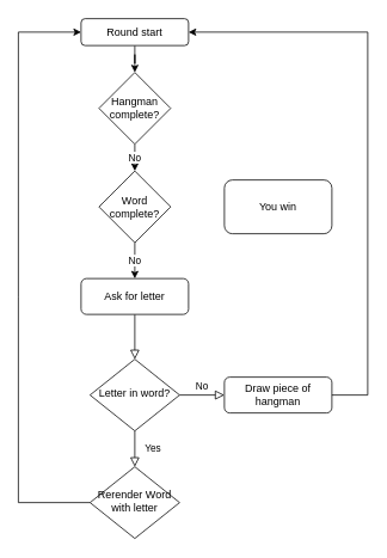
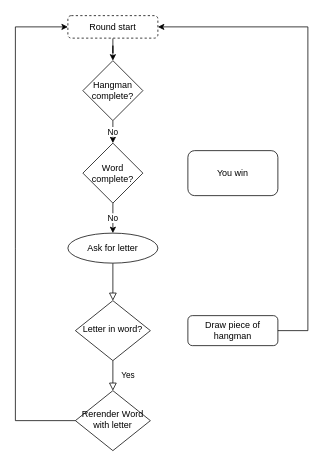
  <mxCell id="0" />
  <mxCell id="1" parent="0" />
  <mxCell id="2" value="" style="rounded=0;html=1;jettySize=auto;orthogonalLoop=1;fontSize=11;endArrow=block;endFill=0;endSize=8;strokeWidth=1;shadow=0;labelBackgroundColor=none;edgeStyle=orthogonalEdgeStyle;" parent="1" source="3" target="6" edge="1"><mxGeometry relative="1" as="geometry" /></mxCell>
- <mxCell id="3" value="Ask for letter" style="rounded=1;whiteSpace=wrap;html=1;fontSize=12;glass=0;strokeWidth=1;shadow=0;" parent="1" vertex="1"><mxGeometry x="90" y="310" width="120" height="40" as="geometry" /></mxCell>
+ <mxCell id="3" value="Ask for letter" style="ellipse;whiteSpace=wrap;html=1;fontSize=12;glass=0;strokeWidth=1;shadow=0;" parent="1" vertex="1"><mxGeometry x="90" y="310" width="120" height="40" as="geometry" /></mxCell>
  <mxCell id="4" value="Yes" style="rounded=0;html=1;jettySize=auto;orthogonalLoop=1;fontSize=11;endArrow=block;endFill=0;endSize=8;strokeWidth=1;shadow=0;labelBackgroundColor=none;edgeStyle=orthogonalEdgeStyle;" parent="1" source="6" target="8" edge="1"><mxGeometry y="20" relative="1" as="geometry"><mxPoint as="offset" /></mxGeometry></mxCell>
- <mxCell id="5" value="No" style="edgeStyle=orthogonalEdgeStyle;rounded=0;html=1;jettySize=auto;orthogonalLoop=1;fontSize=11;endArrow=block;endFill=0;endSize=8;strokeWidth=1;shadow=0;labelBackgroundColor=none;" parent="1" source="6" target="7" edge="1"><mxGeometry y="10" relative="1" as="geometry"><mxPoint as="offset" /></mxGeometry></mxCell>
  <mxCell id="6" value="Letter in word?" style="rhombus;whiteSpace=wrap;html=1;shadow=0;fontFamily=Helvetica;fontSize=12;align=center;strokeWidth=1;spacing=6;spacingTop=-4;" parent="1" vertex="1"><mxGeometry x="100" y="400" width="100" height="80" as="geometry" /></mxCell>
  <mxCell id="7" value="Draw piece of hangman" style="rounded=1;whiteSpace=wrap;html=1;fontSize=12;glass=0;strokeWidth=1;shadow=0;" parent="1" vertex="1"><mxGeometry x="250" y="420" width="120" height="40" as="geometry" /></mxCell>
  <mxCell id="8" value="Rerender Word with letter" style="rhombus;whiteSpace=wrap;html=1;shadow=0;fontFamily=Helvetica;fontSize=12;align=center;strokeWidth=1;spacing=6;spacingTop=-4;" parent="1" vertex="1"><mxGeometry x="100" y="520" width="100" height="80" as="geometry" /></mxCell>
  <mxCell id="9" value="" style="endArrow=classic;html=1;rounded=0;entryX=0;entryY=0.5;entryDx=0;entryDy=0;exitX=0;exitY=0.5;exitDx=0;exitDy=0;" edge="1" parent="1" source="8" target="12"><mxGeometry width="50" height="50" relative="1" as="geometry"><mxPoint x="320" y="700" as="sourcePoint" /><mxPoint x="370" y="650" as="targetPoint" /><Array as="points"><mxPoint x="20" y="560" /><mxPoint x="20" y="330" /><mxPoint x="20" y="35" /></Array></mxGeometry></mxCell>
  <mxCell id="10" value="" style="endArrow=classic;html=1;rounded=0;entryX=1;entryY=0.5;entryDx=0;entryDy=0;exitX=1;exitY=0.5;exitDx=0;exitDy=0;" edge="1" parent="1" source="7" target="12"><mxGeometry width="50" height="50" relative="1" as="geometry"><mxPoint x="320" y="690" as="sourcePoint" /><mxPoint x="370" y="640" as="targetPoint" /><Array as="points"><mxPoint x="410" y="440" /><mxPoint x="410" y="35" /></Array></mxGeometry></mxCell>
  <mxCell id="11" value="" style="edgeStyle=orthogonalEdgeStyle;rounded=0;orthogonalLoop=1;jettySize=auto;html=1;" edge="1" parent="1" source="12" target="14"><mxGeometry relative="1" as="geometry" /></mxCell>
- <mxCell id="12" value="Round start" style="rounded=1;whiteSpace=wrap;html=1;" vertex="1" parent="1"><mxGeometry x="90" y="20" width="120" height="30" as="geometry" /></mxCell>
+ <mxCell id="12" value="Round start" style="rounded=1;whiteSpace=wrap;html=1;dashed=1;" vertex="1" parent="1"><mxGeometry x="90" y="20" width="120" height="30" as="geometry" /></mxCell>
  <mxCell id="13" value="No" style="edgeStyle=orthogonalEdgeStyle;rounded=0;orthogonalLoop=1;jettySize=auto;html=1;" edge="1" parent="1" source="14" target="16"><mxGeometry relative="1" as="geometry" /></mxCell>
  <mxCell id="14" value="Hangman complete?" style="rhombus;whiteSpace=wrap;html=1;" vertex="1" parent="1"><mxGeometry x="110" y="80" width="80" height="80" as="geometry" /></mxCell>
  <mxCell id="15" value="No" style="edgeStyle=orthogonalEdgeStyle;rounded=0;orthogonalLoop=1;jettySize=auto;html=1;" edge="1" parent="1" source="16" target="3"><mxGeometry relative="1" as="geometry" /></mxCell>
  <mxCell id="16" value="Word complete?" style="rhombus;whiteSpace=wrap;html=1;" vertex="1" parent="1"><mxGeometry x="110" y="190" width="80" height="80" as="geometry" /></mxCell>
  <mxCell id="17" value="You win" style="rounded=1;whiteSpace=wrap;html=1;" vertex="1" parent="1"><mxGeometry x="250" y="200" width="120" height="60" as="geometry" /></mxCell>
